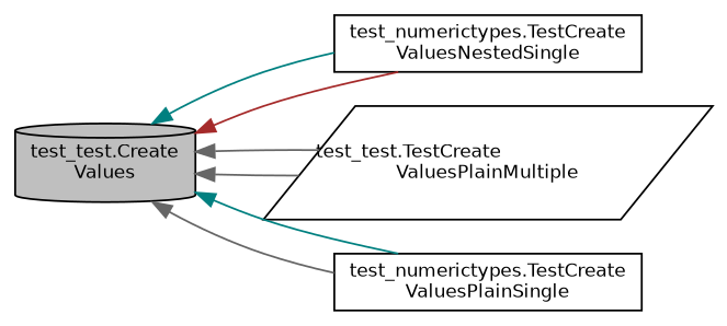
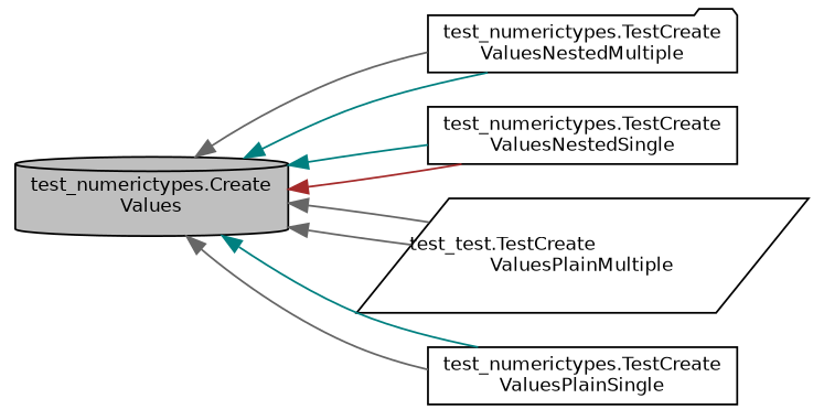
  digraph {
    rankdir=LR
    node [color=black fillcolor=white fontname=Helvetica fontsize=10 shape=box style=filled]
    edge [color=gray40 dir=back fontname=Helvetica fontsize=10 labelfontname=Helvetica labelfontsize=10 style=solid]
-   n1 [fillcolor=grey75 fontcolor=black height=0.2 label="test_test.Create\lValues" shape=cylinder width=0.4]
+   n1 [fillcolor=grey75 fontcolor=black height=0.2 label="test_numerictypes.Create\lValues" shape=cylinder width=0.4]
+   n2 [height=0.2 label="test_numerictypes.TestCreate\lValuesNestedMultiple" shape=folder width=0.4]
    n3 [height=0.2 label="test_numerictypes.TestCreate\lValuesNestedSingle" width=0.4]
    n4 [height=0.2 label="test_test.TestCreate\lValuesPlainMultiple" shape=parallelogram width=0.4]
    n5 [height=0.2 label="test_numerictypes.TestCreate\lValuesPlainSingle" width=0.4]
+   n1 -> n2 [color=teal]
+   n1 -> n2
    n1 -> n3 [color=brown]
    n1 -> n3 [color=teal]
    n1 -> n4
    n1 -> n4
    n1 -> n5
    n1 -> n5 [color=teal]
  }
